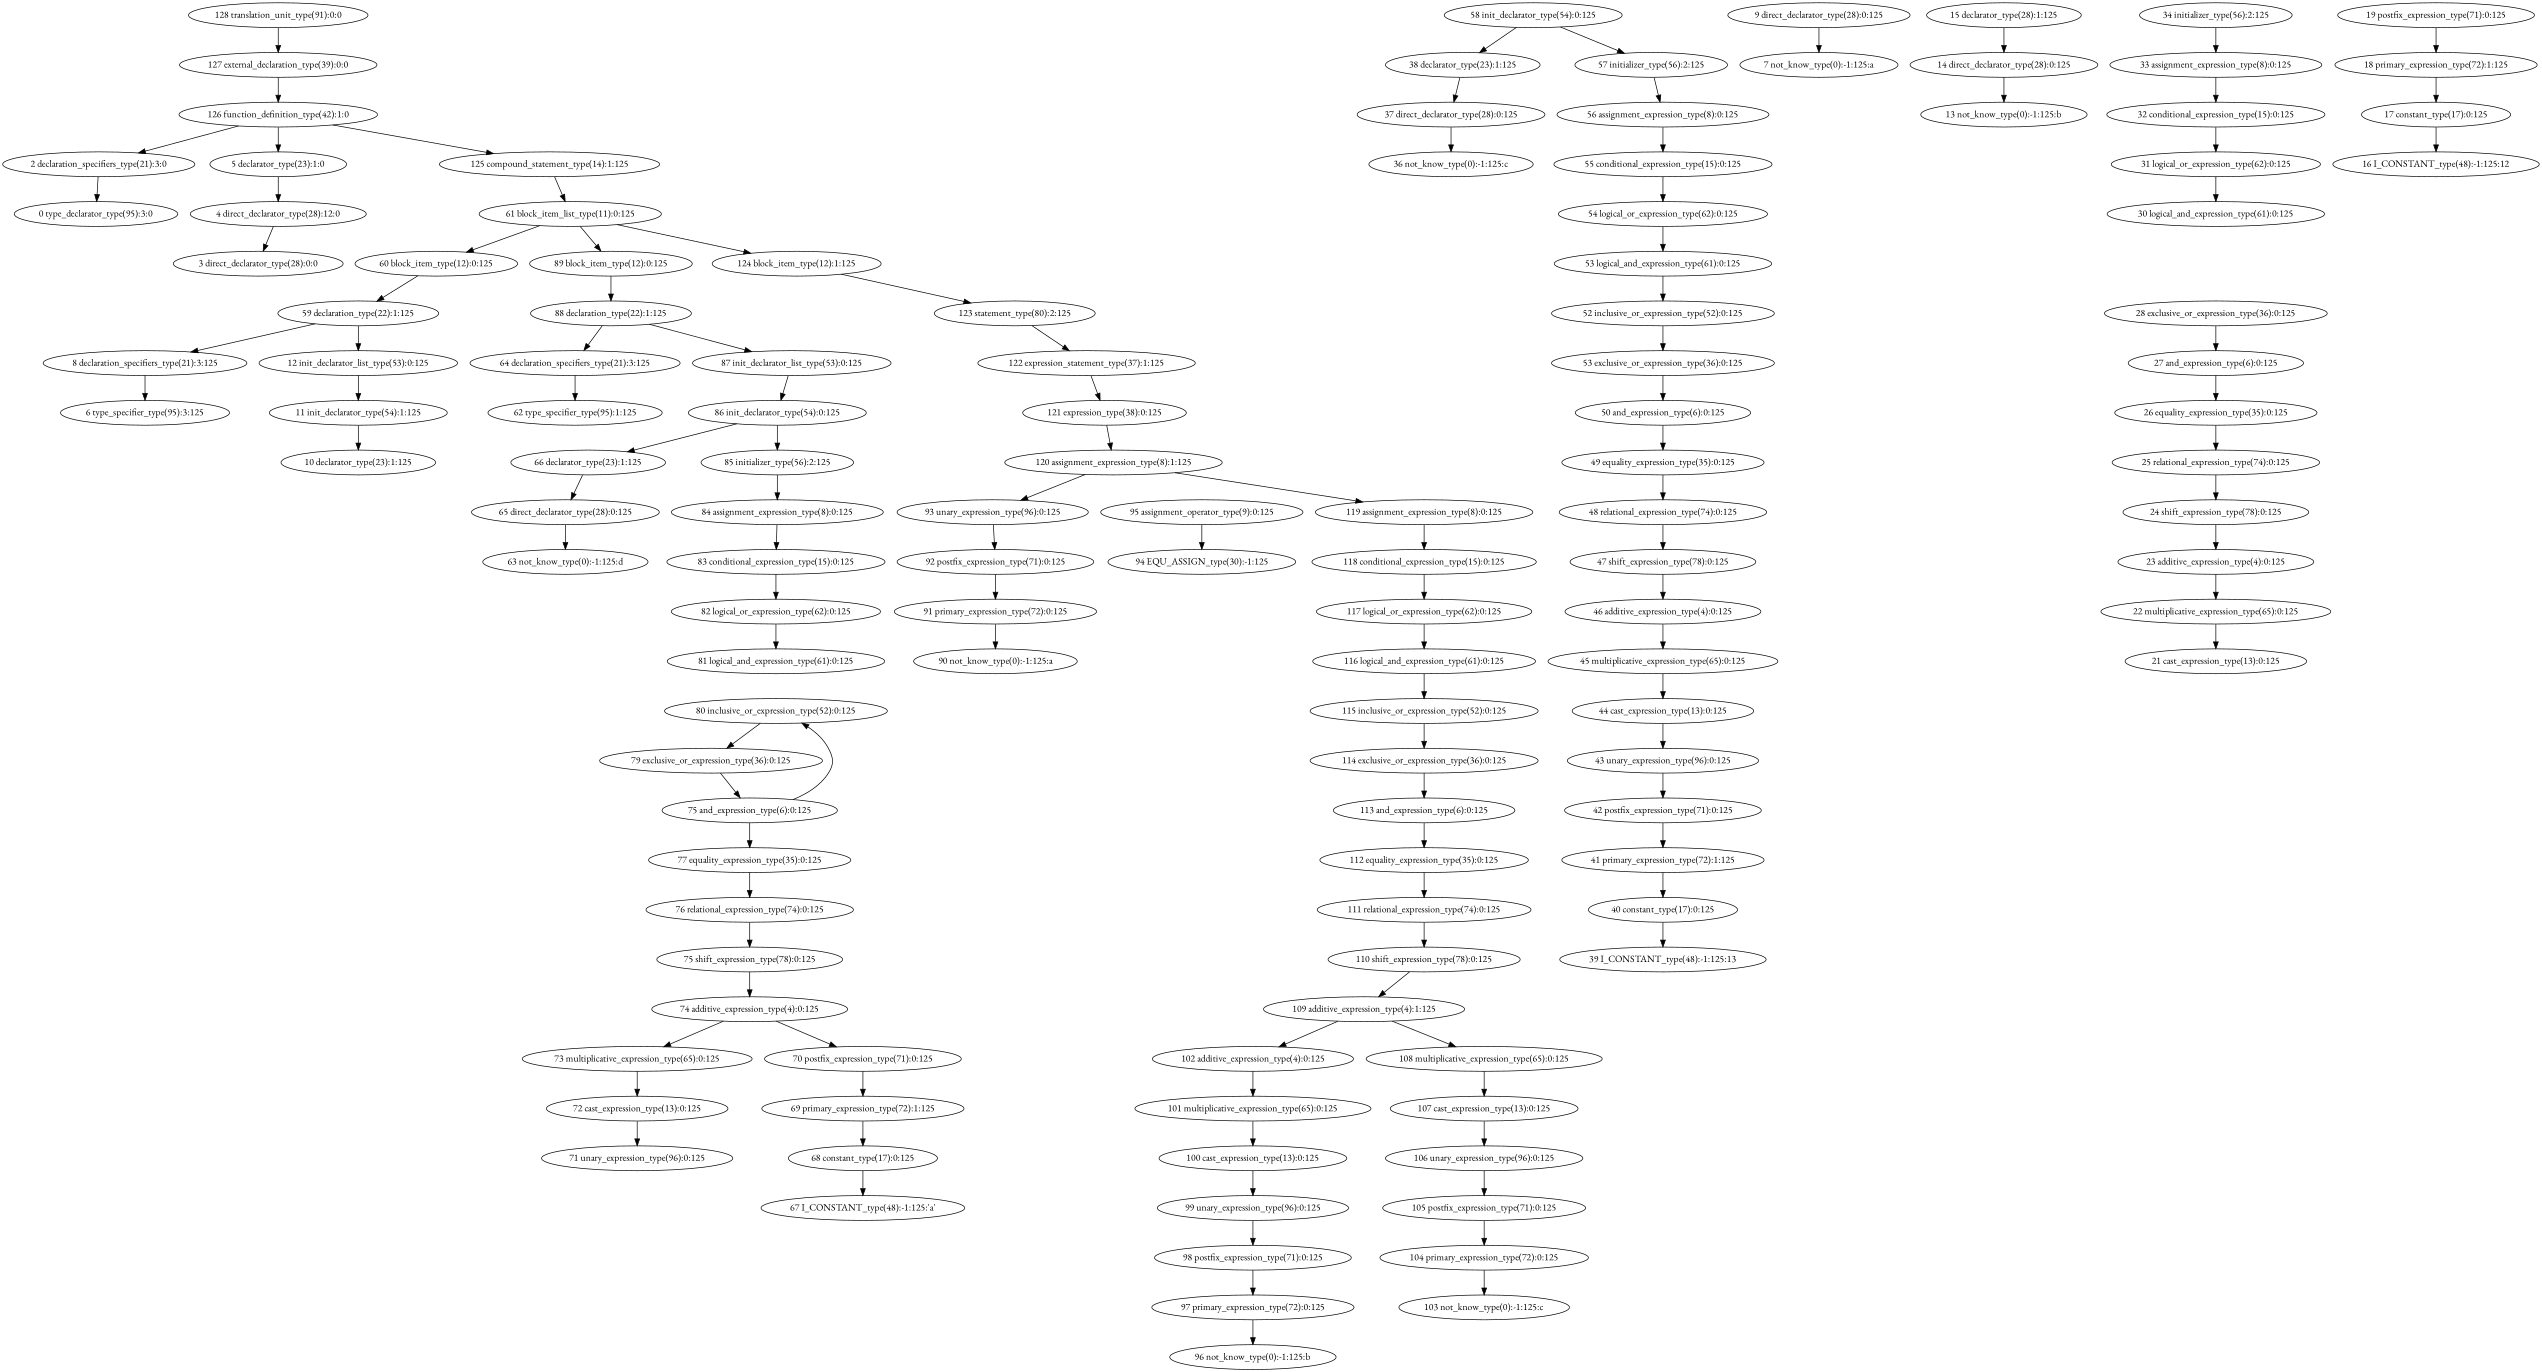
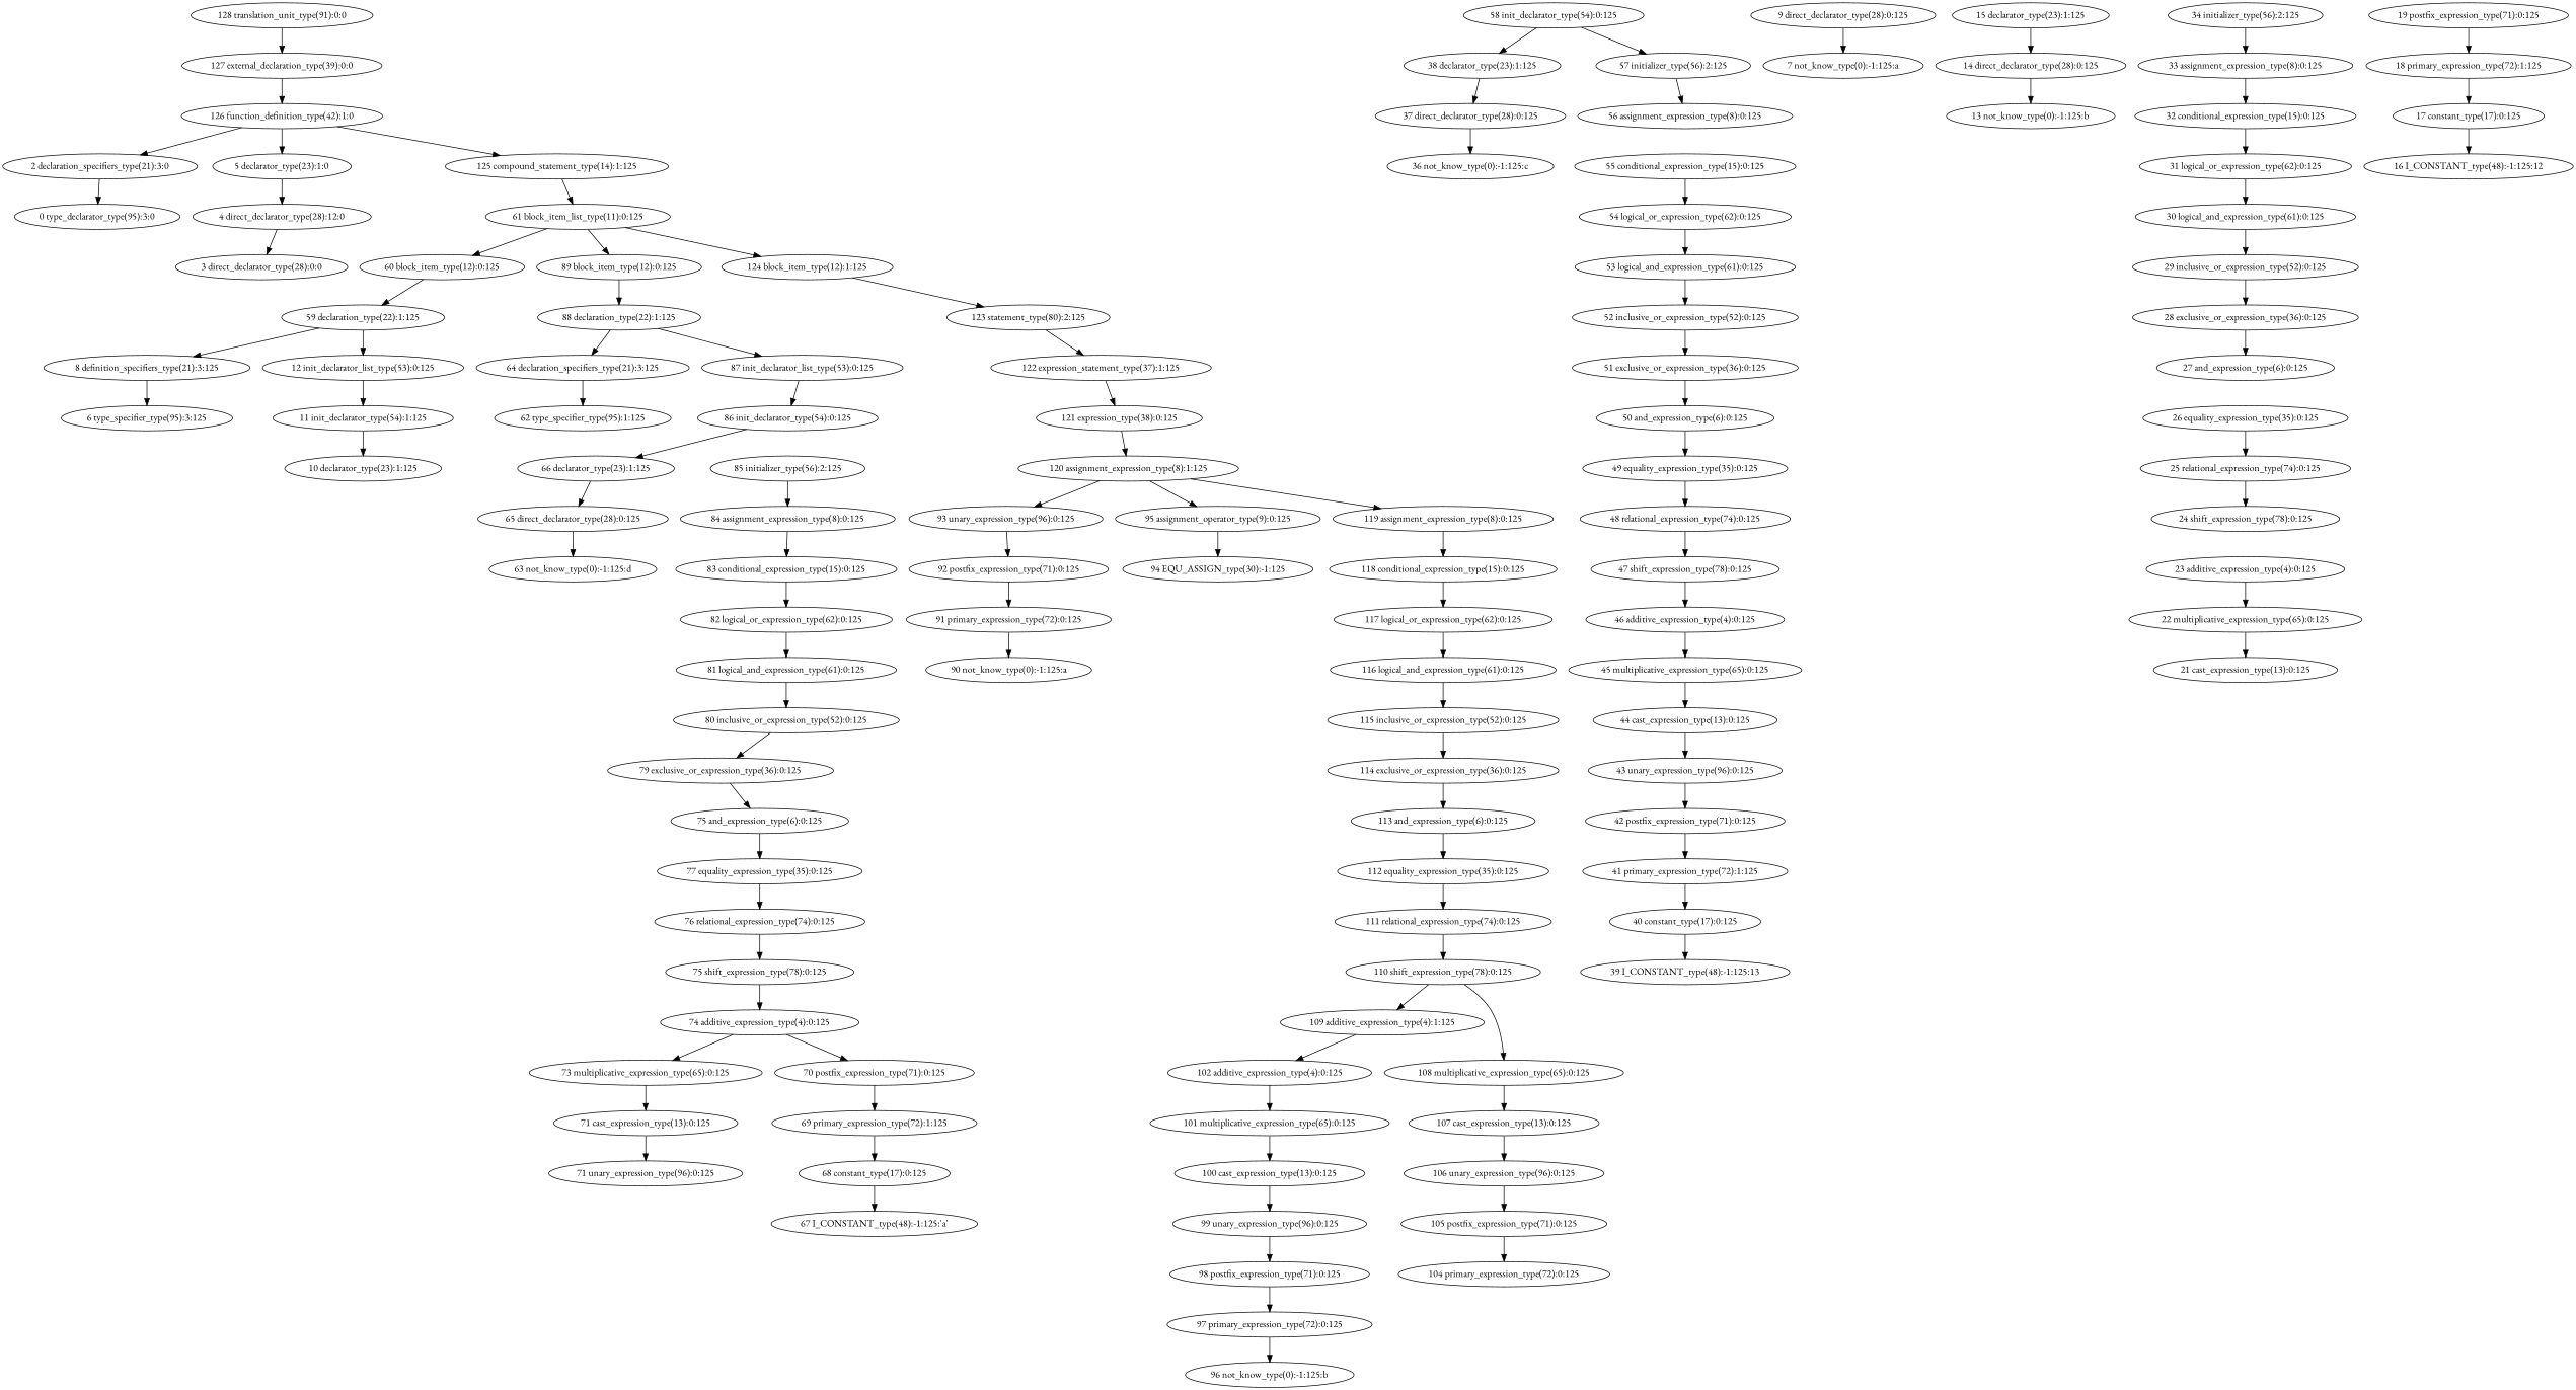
  digraph {
    fontname="EB Garamond"
    node [fontname="EB Garamond"]
    edge [fontname="EB Garamond"]
    n1 [label="128 translation_unit_type(91):0:0"]
    n2 [label="127 external_declaration_type(39):0:0"]
    n3 [label="126 function_definition_type(42):1:0"]
    n4 [label="2 declaration_specifiers_type(21):3:0"]
    n5 [label="5 declarator_type(23):1:0"]
    n6 [label="125 compound_statement_type(14):1:125"]
    n7 [label="0 type_declarator_type(95):3:0"]
    n8 [label="4 direct_declarator_type(28):12:0"]
    n9 [label="61 block_item_list_type(11):0:125"]
    n10 [label="3 direct_declarator_type(28):0:0"]
    n11 [label="60 block_item_type(12):0:125"]
    n12 [label="89 block_item_type(12):0:125"]
    n13 [label="124 block_item_type(12):1:125"]
    n14 [label="59 declaration_type(22):1:125"]
    n15 [label="88 declaration_type(22):1:125"]
    n16 [label="123 statement_type(80):2:125"]
-   n17 [label="8 declaration_specifiers_type(21):3:125"]
+   n17 [label="8 definition_specifiers_type(21):3:125"]
    n18 [label="12 init_declarator_list_type(53):0:125"]
    n19 [label="6 type_specifier_type(95):3:125"]
    n20 [label="11 init_declarator_type(54):1:125"]
    n21 [label="10 declarator_type(23):1:125"]
    n22 [label="58 init_declarator_type(54):0:125"]
    n23 [label="38 declarator_type(23):1:125"]
    n24 [label="57 initializer_type(56):2:125"]
    n25 [label="9 direct_declarator_type(28):0:125"]
    n26 [label="7 not_know_type(0):-1:125:a"]
-   n27 [label="15 declarator_type(28):1:125"]
+   n27 [label="15 declarator_type(23):1:125"]
    n28 [label="14 direct_declarator_type(28):0:125"]
    n29 [label="34 initializer_type(56):2:125"]
    n30 [label="33 assignment_expression_type(8):0:125"]
    n31 [label="13 not_know_type(0):-1:125:b"]
    n32 [label="32 conditional_expression_type(15):0:125"]
    n33 [label="31 logical_or_expression_type(62):0:125"]
    n34 [label="30 logical_and_expression_type(61):0:125"]
+   n35 [label="29 inclusive_or_expression_type(52):0:125"]
    n36 [label="28 exclusive_or_expression_type(36):0:125"]
    n37 [label="27 and_expression_type(6):0:125"]
    n38 [label="26 equality_expression_type(35):0:125"]
    n39 [label="25 relational_expression_type(74):0:125"]
    n40 [label="24 shift_expression_type(78):0:125"]
    n41 [label="23 additive_expression_type(4):0:125"]
    n42 [label="22 multiplicative_expression_type(65):0:125"]
    n43 [label="21 cast_expression_type(13):0:125"]
    n44 [label="19 postfix_expression_type(71):0:125"]
    n45 [label="18 primary_expression_type(72):1:125"]
    n46 [label="17 constant_type(17):0:125"]
    n47 [label="16 I_CONSTANT_type(48):-1:125:12"]
    n48 [label="37 direct_declarator_type(28):0:125"]
    n49 [label="56 assignment_expression_type(8):0:125"]
    n50 [label="36 not_know_type(0):-1:125:c"]
    n51 [label="55 conditional_expression_type(15):0:125"]
    n52 [label="54 logical_or_expression_type(62):0:125"]
    n53 [label="53 logical_and_expression_type(61):0:125"]
    n54 [label="52 inclusive_or_expression_type(52):0:125"]
-   n55 [label="53 exclusive_or_expression_type(36):0:125"]
+   n55 [label="51 exclusive_or_expression_type(36):0:125"]
    n56 [label="50 and_expression_type(6):0:125"]
    n57 [label="49 equality_expression_type(35):0:125"]
    n58 [label="48 relational_expression_type(74):0:125"]
    n59 [label="47 shift_expression_type(78):0:125"]
    n60 [label="46 additive_expression_type(4):0:125"]
    n61 [label="45 multiplicative_expression_type(65):0:125"]
    n62 [label="44 cast_expression_type(13):0:125"]
    n63 [label="43 unary_expression_type(96):0:125"]
    n64 [label="42 postfix_expression_type(71):0:125"]
    n65 [label="41 primary_expression_type(72):1:125"]
    n66 [label="40 constant_type(17):0:125"]
    n67 [label="39 I_CONSTANT_type(48):-1:125:13"]
    n68 [label="64 declaration_specifiers_type(21):3:125"]
    n69 [label="87 init_declarator_list_type(53):0:125"]
    n70 [label="62 type_specifier_type(95):1:125"]
    n71 [label="86 init_declarator_type(54):0:125"]
    n72 [label="66 declarator_type(23):1:125"]
    n73 [label="85 initializer_type(56):2:125"]
    n74 [label="65 direct_declarator_type(28):0:125"]
    n75 [label="84 assignment_expression_type(8):0:125"]
    n76 [label="63 not_know_type(0):-1:125:d"]
    n77 [label="83 conditional_expression_type(15):0:125"]
    n78 [label="82 logical_or_expression_type(62):0:125"]
    n79 [label="81 logical_and_expression_type(61):0:125"]
    n80 [label="80 inclusive_or_expression_type(52):0:125"]
    n81 [label="79 exclusive_or_expression_type(36):0:125"]
    n82 [label="75 and_expression_type(6):0:125"]
    n83 [label="77 equality_expression_type(35):0:125"]
    n84 [label="76 relational_expression_type(74):0:125"]
    n85 [label="75 shift_expression_type(78):0:125"]
    n86 [label="74 additive_expression_type(4):0:125"]
    n87 [label="73 multiplicative_expression_type(65):0:125"]
    n88 [label="70 postfix_expression_type(71):0:125"]
-   n89 [label="72 cast_expression_type(13):0:125"]
+   n89 [label="71 cast_expression_type(13):0:125"]
    n90 [label="71 unary_expression_type(96):0:125"]
    n91 [label="69 primary_expression_type(72):1:125"]
    n92 [label="68 constant_type(17):0:125"]
    n93 [label="67 I_CONSTANT_type(48):-1:125:'a'"]
    n94 [label="122 expression_statement_type(37):1:125"]
    n95 [label="121 expression_type(38):0:125"]
    n96 [label="120 assignment_expression_type(8):1:125"]
    n97 [label="93 unary_expression_type(96):0:125"]
    n98 [label="95 assignment_operator_type(9):0:125"]
    n99 [label="119 assignment_expression_type(8):0:125"]
    n100 [label="92 postfix_expression_type(71):0:125"]
    n101 [label="94 EQU_ASSIGN_type(30):-1:125"]
    n102 [label="118 conditional_expression_type(15):0:125"]
    n103 [label="91 primary_expression_type(72):0:125"]
    n104 [label="90 not_know_type(0):-1:125:a"]
    n105 [label="117 logical_or_expression_type(62):0:125"]
    n106 [label="116 logical_and_expression_type(61):0:125"]
    n107 [label="115 inclusive_or_expression_type(52):0:125"]
    n108 [label="114 exclusive_or_expression_type(36):0:125"]
    n109 [label="113 and_expression_type(6):0:125"]
    n110 [label="112 equality_expression_type(35):0:125"]
    n111 [label="111 relational_expression_type(74):0:125"]
    n112 [label="110 shift_expression_type(78):0:125"]
    n113 [label="109 additive_expression_type(4):1:125"]
    n114 [label="102 additive_expression_type(4):0:125"]
    n115 [label="108 multiplicative_expression_type(65):0:125"]
    n116 [label="101 multiplicative_expression_type(65):0:125"]
    n117 [label="107 cast_expression_type(13):0:125"]
    n118 [label="100 cast_expression_type(13):0:125"]
    n119 [label="99 unary_expression_type(96):0:125"]
    n120 [label="98 postfix_expression_type(71):0:125"]
    n121 [label="97 primary_expression_type(72):0:125"]
    n122 [label="96 not_know_type(0):-1:125:b"]
    n123 [label="106 unary_expression_type(96):0:125"]
    n124 [label="105 postfix_expression_type(71):0:125"]
    n125 [label="104 primary_expression_type(72):0:125"]
-   n126 [label="103 not_know_type(0):-1:125:c"]
    n1 -> n2
    n2 -> n3
    n3 -> n4
    n3 -> n5
    n3 -> n6
    n4 -> n7
    n5 -> n8
    n6 -> n9
    n8 -> n10
    n9 -> n11
    n9 -> n12
    n9 -> n13
    n11 -> n14
    n12 -> n15
    n13 -> n16
    n14 -> n17
    n14 -> n18
    n15 -> n68
    n15 -> n69
    n16 -> n94
    n17 -> n19
    n18 -> n20
    n20 -> n21
    n22 -> n23
    n22 -> n24
    n23 -> n48
    n24 -> n49
    n25 -> n26
    n27 -> n28
    n28 -> n31
    n29 -> n30
    n30 -> n32
    n32 -> n33
    n33 -> n34
+   n34 -> n35
+   n35 -> n36
    n36 -> n37
-   n37 -> n38
    n38 -> n39
    n39 -> n40
-   n40 -> n41
    n41 -> n42
    n42 -> n43
    n44 -> n45
    n45 -> n46
    n46 -> n47
    n48 -> n50
-   n49 -> n51
    n51 -> n52
    n52 -> n53
    n53 -> n54
    n54 -> n55
    n55 -> n56
    n56 -> n57
    n57 -> n58
    n58 -> n59
    n59 -> n60
    n60 -> n61
    n61 -> n62
    n62 -> n63
    n63 -> n64
    n64 -> n65
    n65 -> n66
    n66 -> n67
    n68 -> n70
    n69 -> n71
    n71 -> n72
-   n71 -> n73
    n72 -> n74
    n73 -> n75
    n74 -> n76
    n75 -> n77
    n77 -> n78
    n78 -> n79
-   n82 -> n80
+   n79 -> n80
    n80 -> n81
    n81 -> n82
    n82 -> n83
    n83 -> n84
    n84 -> n85
    n85 -> n86
    n86 -> n87
    n86 -> n88
    n87 -> n89
    n88 -> n91
    n89 -> n90
    n91 -> n92
    n92 -> n93
    n94 -> n95
    n95 -> n96
    n96 -> n97
+   n96 -> n98
    n96 -> n99
    n97 -> n100
    n98 -> n101
    n99 -> n102
    n100 -> n103
    n102 -> n105
    n103 -> n104
    n105 -> n106
    n106 -> n107
    n107 -> n108
    n108 -> n109
    n109 -> n110
    n110 -> n111
    n111 -> n112
    n112 -> n113
    n113 -> n114
-   n113 -> n115
+   n112 -> n115
    n114 -> n116
    n115 -> n117
    n116 -> n118
    n117 -> n123
    n118 -> n119
    n119 -> n120
    n120 -> n121
    n121 -> n122
    n123 -> n124
    n124 -> n125
-   n125 -> n126
  }
